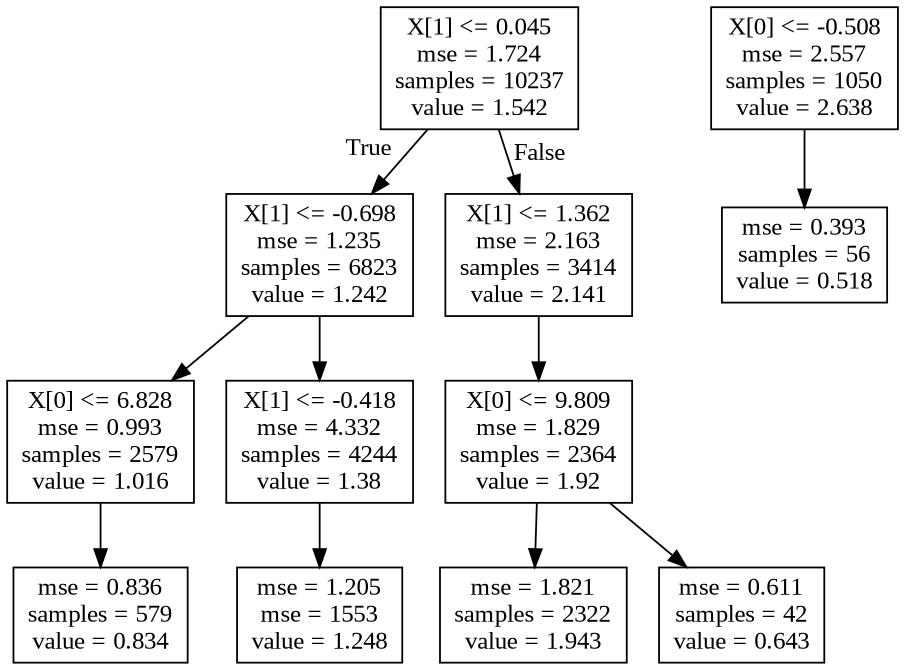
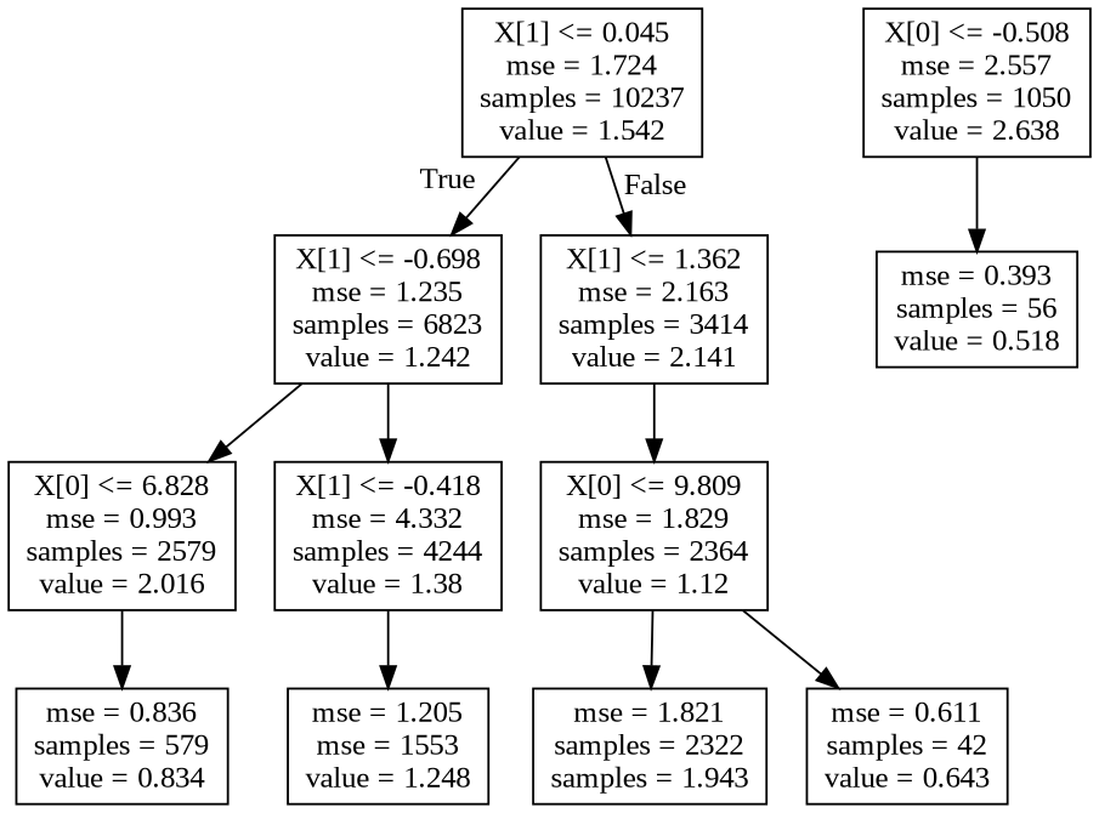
  digraph {
    fontname="Liberation Serif"
    node [fontname="Liberation Serif" shape=box]
    edge [fontname="Liberation Serif"]
    n1 [label="X[1] <= 0.045\nmse = 1.724\nsamples = 10237\nvalue = 1.542"]
    n2 [label="X[1] <= -0.698\nmse = 1.235\nsamples = 6823\nvalue = 1.242"]
    n3 [label="X[1] <= 1.362\nmse = 2.163\nsamples = 3414\nvalue = 2.141"]
-   n4 [label="X[0] <= 6.828\nmse = 0.993\nsamples = 2579\nvalue = 1.016"]
+   n4 [label="X[0] <= 6.828\nmse = 0.993\nsamples = 2579\nvalue = 2.016"]
    n5 [label="X[1] <= -0.418\nmse = 4.332\nsamples = 4244\nvalue = 1.38"]
-   n6 [label="X[0] <= 9.809\nmse = 1.829\nsamples = 2364\nvalue = 1.92"]
+   n6 [label="X[0] <= 9.809\nmse = 1.829\nsamples = 2364\nvalue = 1.12"]
    n7 [label="mse = 0.836\nsamples = 579\nvalue = 0.834"]
    n8 [label="mse = 1.205\nmse = 1553\nvalue = 1.248"]
-   n9 [label="mse = 1.821\nsamples = 2322\nvalue = 1.943"]
+   n9 [label="mse = 1.821\nsamples = 2322\nsamples = 1.943"]
    n10 [label="mse = 0.611\nsamples = 42\nvalue = 0.643"]
    n11 [label="X[0] <= -0.508\nmse = 2.557\nsamples = 1050\nvalue = 2.638"]
    n12 [label="mse = 0.393\nsamples = 56\nvalue = 0.518"]
    n1 -> n2 [headlabel=True labelangle=45 labeldistance=2.5]
    n1 -> n3 [headlabel=False labelangle=-45 labeldistance=2.5]
    n2 -> n4
    n2 -> n5
    n3 -> n6
    n4 -> n7
    n5 -> n8
    n6 -> n9
    n6 -> n10
    n11 -> n12
  }
